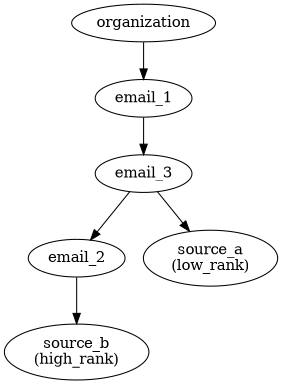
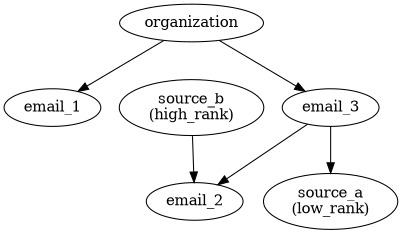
  digraph {
    organization
    email_1
    email_3
    email_2
    "source_b\n(high_rank)"
    "source_a\n(low_rank)"
    organization -> email_1
-   email_1 -> email_3
+   organization -> email_3
    email_3 -> email_2
    email_3 -> "source_a\n(low_rank)"
-   email_2 -> "source_b\n(high_rank)"
+   "source_b\n(high_rank)" -> email_2
  }
